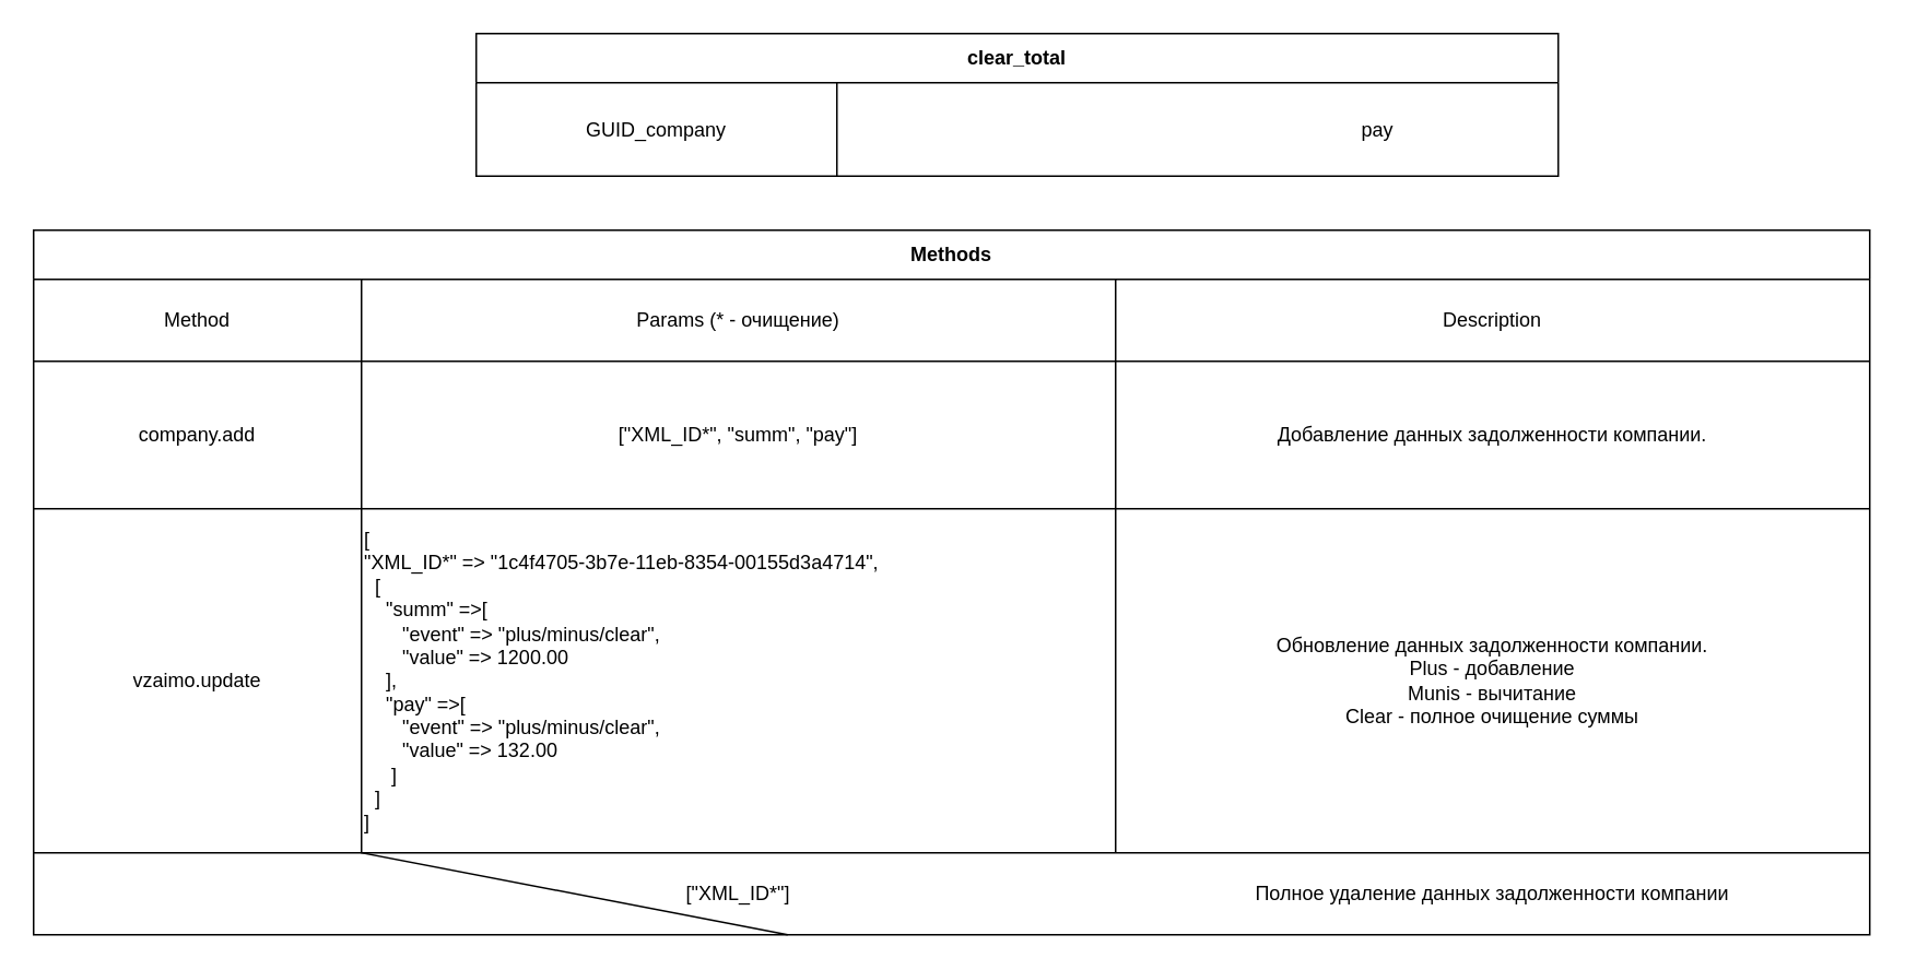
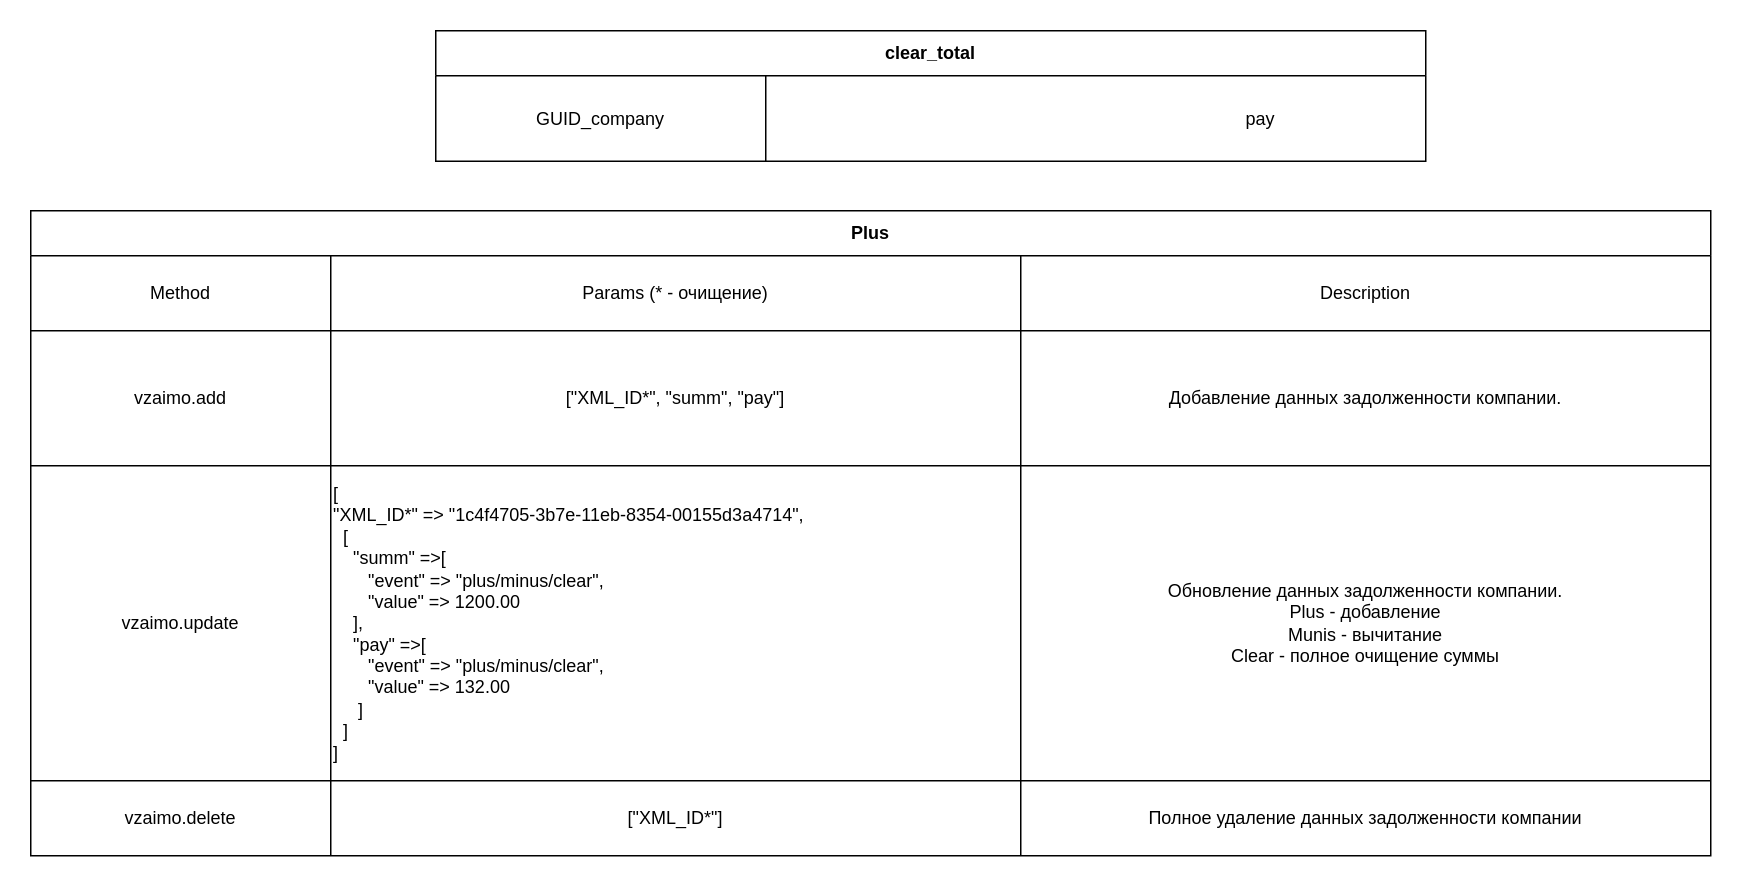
  <mxCell id="0" />
  <mxCell id="1" parent="0" />
  <mxCell id="2" value="clear_total" style="shape=table;html=1;whiteSpace=wrap;startSize=30;container=1;collapsible=0;childLayout=tableLayout;fontStyle=1;align=center;" vertex="1" parent="1"><mxGeometry x="290" y="20" width="660" height="87" as="geometry" /></mxCell>
  <mxCell id="3" value="" style="shape=partialRectangle;html=1;whiteSpace=wrap;collapsible=0;dropTarget=0;pointerEvents=0;fillColor=none;top=0;left=0;bottom=0;right=0;points=[[0,0.5],[1,0.5]];portConstraint=eastwest;" vertex="1" parent="2"><mxGeometry y="30" width="660" height="57" as="geometry" /></mxCell>
  <mxCell id="4" value="GUID_company" style="shape=partialRectangle;html=1;whiteSpace=wrap;connectable=0;fillColor=none;top=0;left=0;bottom=0;right=0;overflow=hidden;" vertex="1" parent="3"><mxGeometry width="220" height="57" as="geometry" /></mxCell>
  <mxCell id="5" value="pay" style="shape=partialRectangle;html=1;whiteSpace=wrap;connectable=0;fillColor=none;top=0;left=0;bottom=0;right=0;overflow=hidden;" vertex="1" parent="3"><mxGeometry x="440" width="220" height="57" as="geometry" /></mxCell>
- <mxCell id="6" value="Methods" style="shape=table;html=1;whiteSpace=wrap;startSize=30;container=1;collapsible=0;childLayout=tableLayout;fontStyle=1;align=center;" vertex="1" parent="1"><mxGeometry x="20" y="140" width="1120" height="430" as="geometry" /></mxCell>
+ <mxCell id="6" value="Plus" style="shape=table;html=1;whiteSpace=wrap;startSize=30;container=1;collapsible=0;childLayout=tableLayout;fontStyle=1;align=center;" vertex="1" parent="1"><mxGeometry x="20" y="140" width="1120" height="430" as="geometry" /></mxCell>
  <mxCell id="7" value="" style="shape=partialRectangle;html=1;whiteSpace=wrap;collapsible=0;dropTarget=0;pointerEvents=0;fillColor=none;top=0;left=0;bottom=0;right=0;points=[[0,0.5],[1,0.5]];portConstraint=eastwest;" vertex="1" parent="6"><mxGeometry y="30" width="1120" height="50" as="geometry" /></mxCell>
  <mxCell id="8" value="Method" style="shape=partialRectangle;html=1;whiteSpace=wrap;connectable=0;fillColor=none;top=0;left=0;bottom=0;right=0;overflow=hidden;" vertex="1" parent="7"><mxGeometry width="200" height="50" as="geometry" /></mxCell>
  <mxCell id="9" value="Params (* - очищение)" style="shape=partialRectangle;html=1;whiteSpace=wrap;connectable=0;fillColor=none;top=0;left=0;bottom=0;right=0;overflow=hidden;" vertex="1" parent="7"><mxGeometry x="200" width="460" height="50" as="geometry" /></mxCell>
  <mxCell id="10" value="Description" style="shape=partialRectangle;html=1;whiteSpace=wrap;connectable=0;fillColor=none;top=0;left=0;bottom=0;right=0;overflow=hidden;" vertex="1" parent="7"><mxGeometry x="660" width="460" height="50" as="geometry" /></mxCell>
  <mxCell id="11" value="" style="shape=partialRectangle;html=1;whiteSpace=wrap;collapsible=0;dropTarget=0;pointerEvents=0;fillColor=none;top=0;left=0;bottom=0;right=0;points=[[0,0.5],[1,0.5]];portConstraint=eastwest;" vertex="1" parent="6"><mxGeometry y="80" width="1120" height="90" as="geometry" /></mxCell>
- <mxCell id="12" value="company.add" style="shape=partialRectangle;html=1;whiteSpace=wrap;connectable=0;fillColor=none;top=0;left=0;bottom=0;right=0;overflow=hidden;" vertex="1" parent="11"><mxGeometry width="200" height="90" as="geometry" /></mxCell>
+ <mxCell id="12" value="vzaimo.add" style="shape=partialRectangle;html=1;whiteSpace=wrap;connectable=0;fillColor=none;top=0;left=0;bottom=0;right=0;overflow=hidden;" vertex="1" parent="11"><mxGeometry width="200" height="90" as="geometry" /></mxCell>
  <mxCell id="13" value="[&quot;XML_ID*&quot;, &quot;summ&quot;, &quot;pay&quot;]" style="shape=partialRectangle;html=1;whiteSpace=wrap;connectable=0;fillColor=none;top=0;left=0;bottom=0;right=0;overflow=hidden;" vertex="1" parent="11"><mxGeometry x="200" width="460" height="90" as="geometry" /></mxCell>
  <mxCell id="14" value="Добавление данных задолженности компании." style="shape=partialRectangle;html=1;whiteSpace=wrap;connectable=0;fillColor=none;top=0;left=0;bottom=0;right=0;overflow=hidden;" vertex="1" parent="11"><mxGeometry x="660" width="460" height="90" as="geometry" /></mxCell>
  <mxCell id="15" value="" style="shape=partialRectangle;html=1;whiteSpace=wrap;collapsible=0;dropTarget=0;pointerEvents=0;fillColor=none;top=0;left=0;bottom=0;right=0;points=[[0,0.5],[1,0.5]];portConstraint=eastwest;" vertex="1" parent="6"><mxGeometry y="170" width="1120" height="210" as="geometry" /></mxCell>
  <mxCell id="16" value="vzaimo.update" style="shape=partialRectangle;html=1;whiteSpace=wrap;connectable=0;fillColor=none;top=0;left=0;bottom=0;right=0;overflow=hidden;" vertex="1" parent="15"><mxGeometry width="200" height="210" as="geometry" /></mxCell>
  <mxCell id="17" value="&lt;div&gt;&lt;span&gt;[&lt;/span&gt;&lt;/div&gt;&lt;span&gt;&lt;div&gt;&lt;span&gt;&quot;XML_ID*&quot; =&amp;gt; &quot;1c4f4705-3b7e-11eb-8354-00155d3a4714&lt;/span&gt;&lt;span&gt;&quot;,&lt;/span&gt;&lt;/div&gt;&lt;div&gt;&lt;span&gt;&amp;nbsp; [&lt;/span&gt;&lt;/div&gt;&lt;div&gt;&lt;span&gt;&amp;nbsp; &amp;nbsp; &quot;summ&quot; =&amp;gt;[&lt;/span&gt;&lt;/div&gt;&lt;div&gt;&lt;span&gt;&amp;nbsp; &amp;nbsp; &amp;nbsp; &amp;nbsp;&quot;event&quot; =&amp;gt; &quot;plus/minus/clear&quot;,&lt;/span&gt;&lt;/div&gt;&lt;div&gt;&lt;span&gt;&amp;nbsp; &amp;nbsp; &amp;nbsp; &amp;nbsp;&quot;value&quot; =&amp;gt; 1200.00&lt;/span&gt;&lt;/div&gt;&lt;div&gt;&lt;span&gt;&amp;nbsp; &amp;nbsp; ],&amp;nbsp;&lt;/span&gt;&lt;/div&gt;&lt;div&gt;&lt;span&gt;&amp;nbsp; &amp;nbsp; &quot;pay&quot; =&amp;gt;[&lt;/span&gt;&lt;/div&gt;&lt;div&gt;&lt;span&gt;&amp;nbsp; &amp;nbsp; &amp;nbsp; &amp;nbsp;&quot;event&quot; =&amp;gt; &quot;plus/minus/clear&quot;,&lt;/span&gt;&lt;/div&gt;&lt;div&gt;&lt;span&gt;&amp;nbsp; &amp;nbsp; &amp;nbsp; &amp;nbsp;&quot;value&quot; =&amp;gt; 132.00&lt;/span&gt;&lt;/div&gt;&lt;div&gt;&lt;span&gt;&amp;nbsp; &amp;nbsp; &amp;nbsp;]&lt;/span&gt;&lt;/div&gt;&lt;div&gt;&lt;span&gt;&amp;nbsp; ]&lt;/span&gt;&lt;/div&gt;&lt;div&gt;&lt;span&gt;]&lt;/span&gt;&lt;/div&gt;&lt;/span&gt;" style="shape=partialRectangle;html=1;whiteSpace=wrap;connectable=0;fillColor=none;top=0;left=0;bottom=0;right=0;overflow=hidden;align=left;" vertex="1" parent="15"><mxGeometry x="200" width="460" height="210" as="geometry" /></mxCell>
  <mxCell id="18" value="Обновление данных задолженности компании.&lt;br&gt;Plus - добавление&lt;br&gt;Munis - вычитание&lt;br&gt;Clear - полное очищение суммы" style="shape=partialRectangle;html=1;whiteSpace=wrap;connectable=0;fillColor=none;top=0;left=0;bottom=0;right=0;overflow=hidden;" vertex="1" parent="15"><mxGeometry x="660" width="460" height="210" as="geometry" /></mxCell>
  <mxCell id="19" style="shape=partialRectangle;html=1;whiteSpace=wrap;collapsible=0;dropTarget=0;pointerEvents=0;fillColor=none;top=0;left=0;bottom=0;right=0;points=[[0,0.5],[1,0.5]];portConstraint=eastwest;" vertex="1" parent="6"><mxGeometry y="380" width="1120" height="50" as="geometry" /></mxCell>
+ <mxCell id="20" value="vzaimo.delete" style="shape=partialRectangle;html=1;whiteSpace=wrap;connectable=0;fillColor=none;top=0;left=0;bottom=0;right=0;overflow=hidden;" vertex="1" parent="19"><mxGeometry width="200" height="50" as="geometry" /></mxCell>
  <mxCell id="21" value="&lt;span&gt;[&quot;XML_ID*&quot;]&lt;/span&gt;" style="shape=partialRectangle;html=1;whiteSpace=wrap;connectable=0;fillColor=none;top=0;left=0;bottom=0;right=0;overflow=hidden;" vertex="1" parent="19"><mxGeometry x="200" width="460" height="50" as="geometry" /></mxCell>
  <mxCell id="22" value="Полное удаление данных задолженности компании" style="shape=partialRectangle;html=1;whiteSpace=wrap;connectable=0;fillColor=none;top=0;left=0;bottom=0;right=0;overflow=hidden;" vertex="1" parent="19"><mxGeometry x="660" width="460" height="50" as="geometry" /></mxCell>
